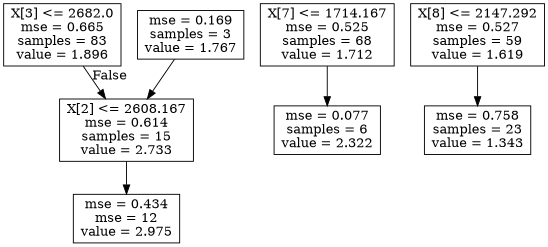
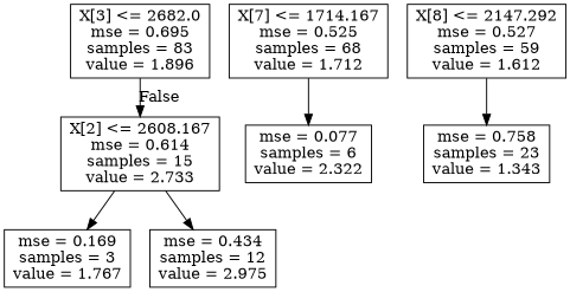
  digraph {
    node [shape=box]
-   n1 [label="X[3] <= 2682.0\nmse = 0.665\nsamples = 83\nvalue = 1.896"]
+   n1 [label="X[3] <= 2682.0\nmse = 0.695\nsamples = 83\nvalue = 1.896"]
    n2 [label="X[2] <= 2608.167\nmse = 0.614\nsamples = 15\nvalue = 2.733"]
    n3 [label="X[7] <= 1714.167\nmse = 0.525\nsamples = 68\nvalue = 1.712"]
    n4 [label="mse = 0.077\nsamples = 6\nvalue = 2.322"]
    n5 [label="mse = 0.169\nsamples = 3\nvalue = 1.767"]
-   n6 [label="mse = 0.434\nmse = 12\nvalue = 2.975"]
-   n7 [label="X[8] <= 2147.292\nmse = 0.527\nsamples = 59\nvalue = 1.619"]
+   n6 [label="mse = 0.434\nsamples = 12\nvalue = 2.975"]
+   n7 [label="X[8] <= 2147.292\nmse = 0.527\nsamples = 59\nvalue = 1.612"]
    n8 [label="mse = 0.758\nsamples = 23\nvalue = 1.343"]
    n1 -> n2 [headlabel=False labelangle=-45 labeldistance=2.5]
-   n5 -> n2
+   n2 -> n5
    n2 -> n6
    n3 -> n4
    n7 -> n8
  }
